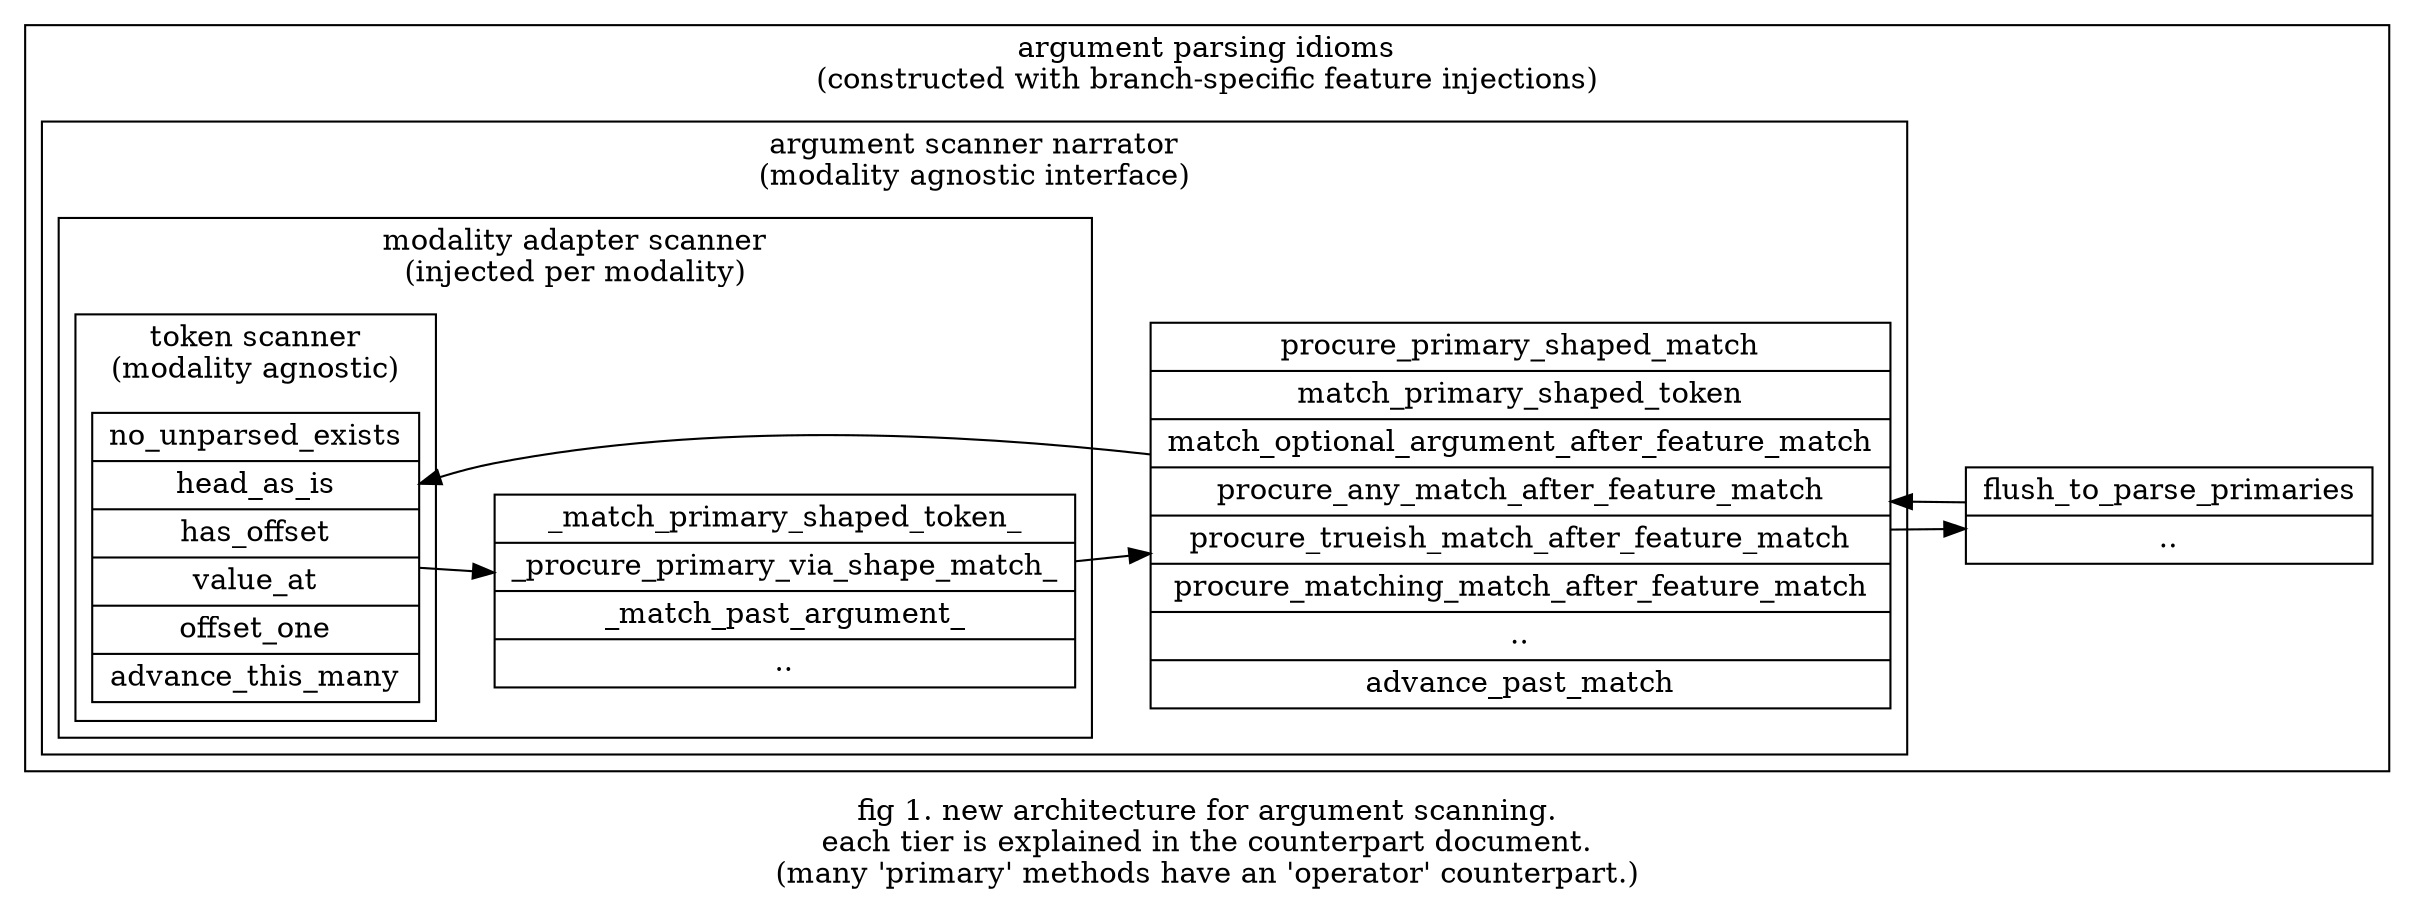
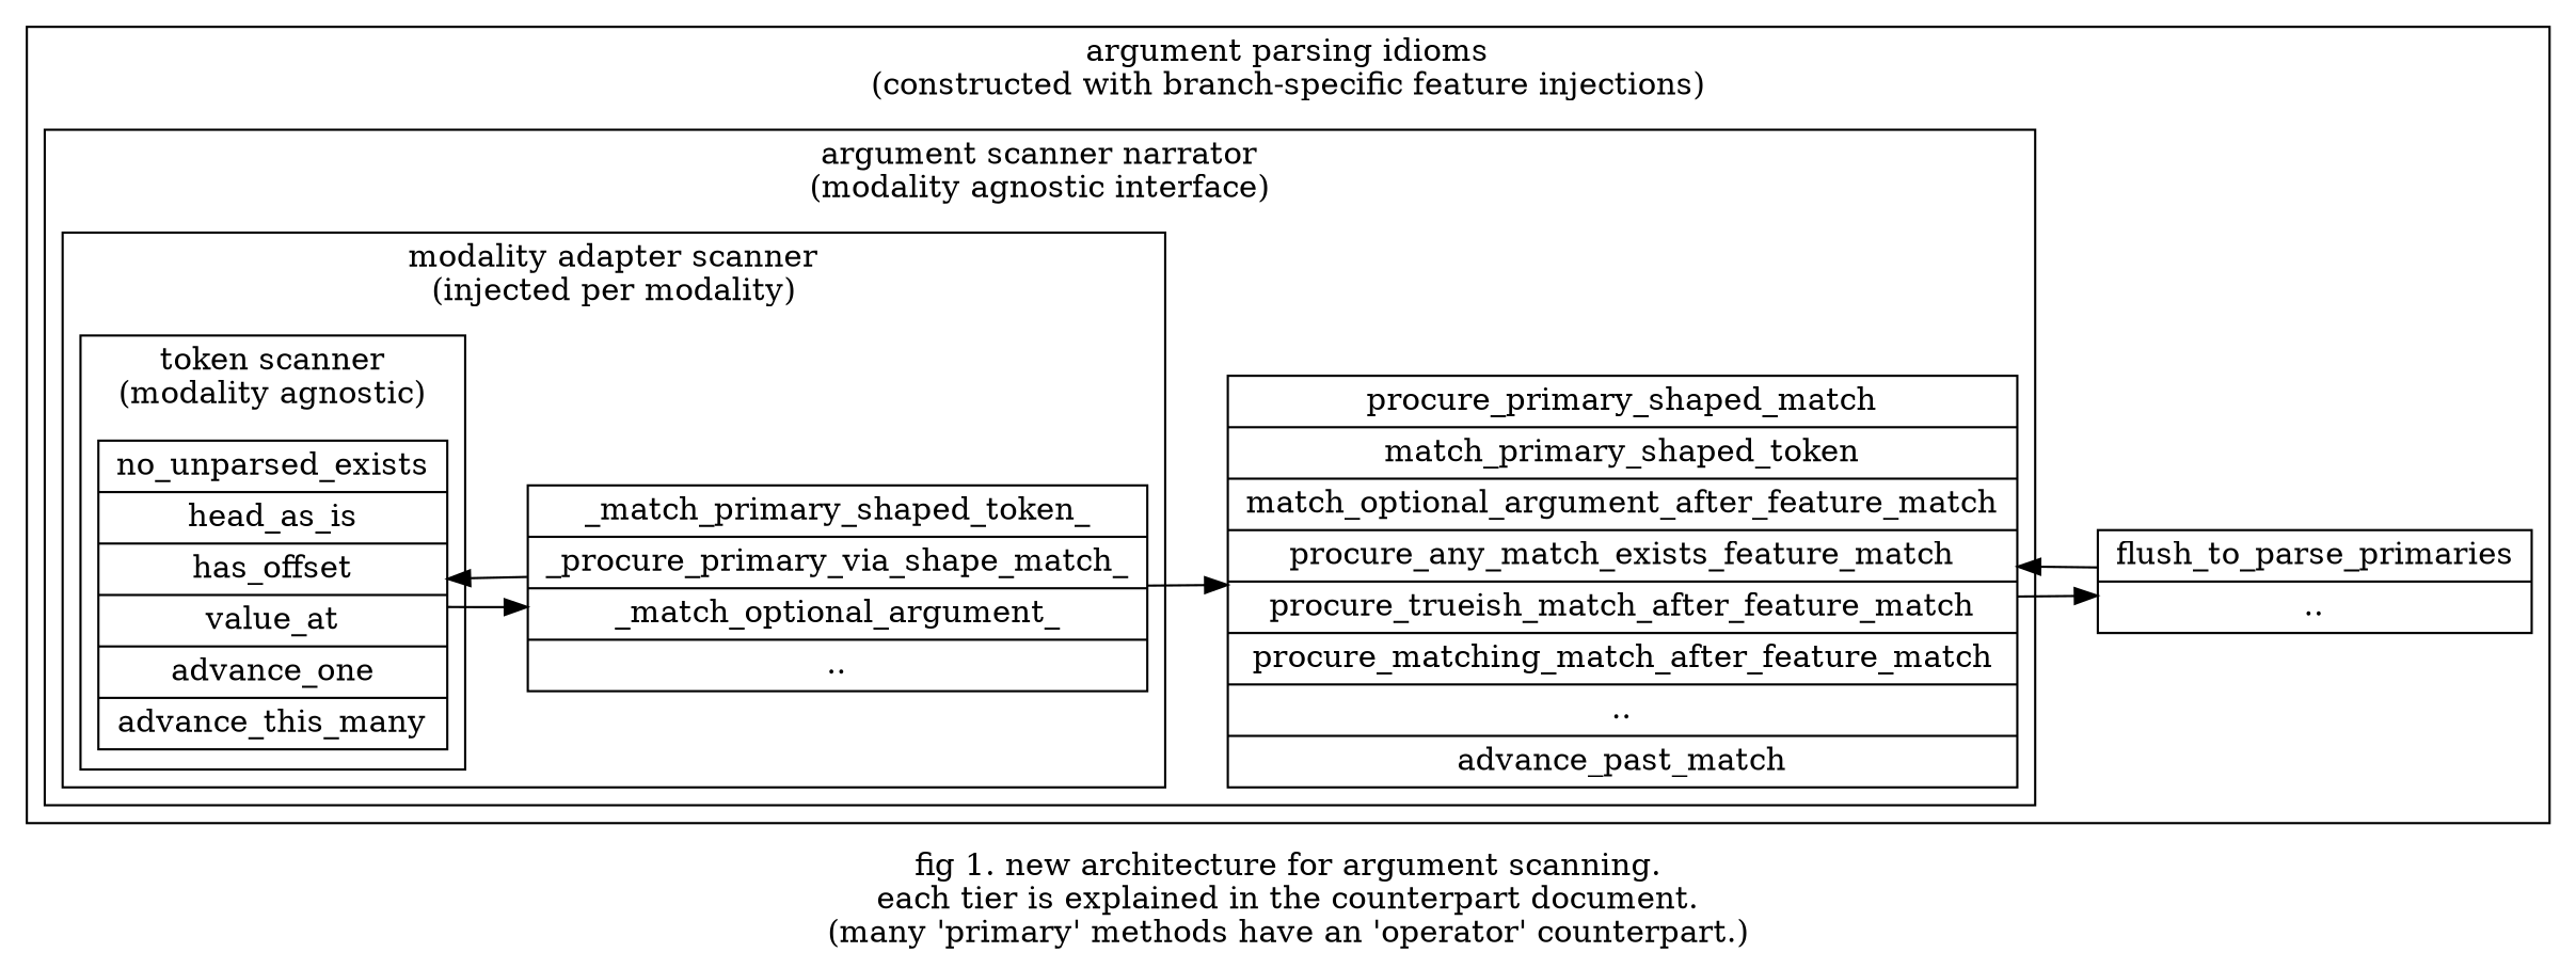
  digraph {
    fontname="DejaVu Serif"
    label="fig 1. new architecture for argument scanning.\neach tier is explained in the counterpart document.\n(many 'primary' methods have an 'operator' counterpart.)"
    rankdir=LR
    node [fontname="DejaVu Serif" shape=record]
    edge [fontname="DejaVu Serif"]
-   n1 [label="no_unparsed_exists\n            |head_as_is\n            |has_offset\n            |value_at\n            |offset_one\n            |advance_this_many"]
-   n2 [label="_match_primary_shaped_token_\n          |_procure_primary_via_shape_match_\n          |_match_past_argument_\n          |.."]
-   n3 [label="procure_primary_shaped_match\n        |match_primary_shaped_token\n        |match_optional_argument_after_feature_match\n        |procure_any_match_after_feature_match\n        |procure_trueish_match_after_feature_match\n        |procure_matching_match_after_feature_match\n        |..\n        |advance_past_match"]
+   n1 [label="no_unparsed_exists\n            |head_as_is\n            |has_offset\n            |value_at\n            |advance_one\n            |advance_this_many"]
+   n2 [label="_match_primary_shaped_token_\n          |_procure_primary_via_shape_match_\n          |_match_optional_argument_\n          |.."]
+   n3 [label="procure_primary_shaped_match\n        |match_primary_shaped_token\n        |match_optional_argument_after_feature_match\n        |procure_any_match_exists_feature_match\n        |procure_trueish_match_after_feature_match\n        |procure_matching_match_after_feature_match\n        |..\n        |advance_past_match"]
    n4 [label="flush_to_parse_primaries\n      |.."]
    subgraph cluster_1 {
      label="argument parsing idioms\n(constructed with branch-specific feature injections)"
      n4
      subgraph cluster_2 {
        label="argument scanner narrator\n(modality agnostic interface)"
        n3
        subgraph cluster_3 {
          label="modality adapter scanner\n(injected per modality)"
          n2
          subgraph cluster_4 {
            label="token scanner\n(modality agnostic)"
            n1
          }
        }
      }
    }
    n1 -> n2
-   n3 -> n1
+   n2 -> n1
    n2 -> n3
    n3 -> n4
    n4 -> n3
  }
